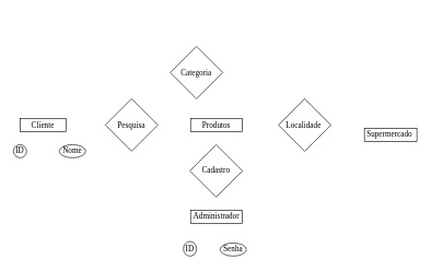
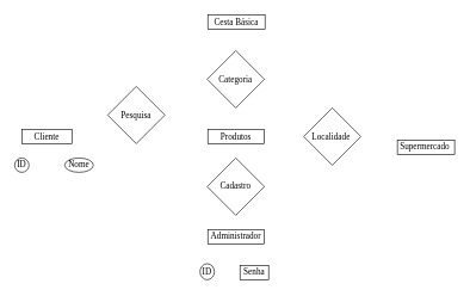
  <mxCell id="0" />
  <mxCell id="1" parent="0" />
- <mxCell id="2" value="&lt;font face=&quot;Times New Roman&quot;&gt;Senha&lt;/font&gt;" style="ellipse;whiteSpace=wrap;html=1;" vertex="1" parent="1"><mxGeometry x="335" y="370" width="40" height="20" as="geometry" /></mxCell>
+ <mxCell id="2" value="&lt;font face=&quot;Times New Roman&quot;&gt;Senha&lt;/font&gt;" style="whiteSpace=wrap;html=1;rounded=0;" vertex="1" parent="1"><mxGeometry x="335" y="370" width="40" height="20" as="geometry" /></mxCell>
  <mxCell id="3" value="&lt;font face=&quot;Times New Roman&quot;&gt;ID&lt;/font&gt;" style="ellipse;whiteSpace=wrap;html=1;" vertex="1" parent="1"><mxGeometry x="20" y="220" width="20" height="20" as="geometry" /></mxCell>
  <mxCell id="4" value="&lt;font face=&quot;Times New Roman&quot;&gt;Cliente&lt;/font&gt;" style="rounded=0;whiteSpace=wrap;html=1;" vertex="1" parent="1"><mxGeometry x="30" y="180" width="70" height="20" as="geometry" /></mxCell>
  <mxCell id="5" value="&lt;font face=&quot;Times New Roman&quot;&gt;Nome&lt;/font&gt;" style="ellipse;whiteSpace=wrap;html=1;" vertex="1" parent="1"><mxGeometry x="90" y="220" width="40" height="20" as="geometry" /></mxCell>
- <mxCell id="6" value="&lt;font face=&quot;Times New Roman&quot;&gt;Pesquisa&lt;/font&gt;" style="rhombus;whiteSpace=wrap;html=1;" vertex="1" parent="1"><mxGeometry x="160" y="150" width="80" height="80" as="geometry" /></mxCell>
+ <mxCell id="6" value="&lt;font face=&quot;Times New Roman&quot;&gt;Pesquisa&lt;/font&gt;" style="rhombus;whiteSpace=wrap;html=1;" vertex="1" parent="1"><mxGeometry x="150" y="120" width="80" height="80" as="geometry" /></mxCell>
  <mxCell id="7" value="&lt;font face=&quot;Times New Roman&quot;&gt;Produtos&lt;/font&gt;" style="rounded=0;whiteSpace=wrap;html=1;" vertex="1" parent="1"><mxGeometry x="290" y="180" width="79.17" height="20" as="geometry" /></mxCell>
  <mxCell id="8" value="&lt;font face=&quot;Times New Roman&quot;&gt;Cadastro&lt;/font&gt;" style="rhombus;whiteSpace=wrap;html=1;" vertex="1" parent="1"><mxGeometry x="289.17" y="220" width="80" height="80" as="geometry" /></mxCell>
  <mxCell id="9" value="&lt;font face=&quot;Times New Roman&quot;&gt;Administrador&lt;/font&gt;" style="rounded=0;whiteSpace=wrap;html=1;" vertex="1" parent="1"><mxGeometry x="290" y="320" width="79.17" height="20" as="geometry" /></mxCell>
  <mxCell id="10" value="&lt;font face=&quot;Times New Roman&quot;&gt;ID&lt;/font&gt;" style="ellipse;whiteSpace=wrap;html=1;rotation=0;direction=north;" vertex="1" parent="1"><mxGeometry x="279.17" y="367.72" width="20" height="22.34" as="geometry" /></mxCell>
- <mxCell id="11" value="&lt;font face=&quot;Times New Roman&quot;&gt;Categoria&lt;/font&gt;" style="rhombus;whiteSpace=wrap;html=1;" vertex="1" parent="1"><mxGeometry x="259.17" y="70" width="80" height="80" as="geometry" /></mxCell>
+ <mxCell id="11" value="&lt;font face=&quot;Times New Roman&quot;&gt;Categoria&lt;/font&gt;" style="rhombus;whiteSpace=wrap;html=1;" vertex="1" parent="1"><mxGeometry x="289.17" y="70" width="80" height="80" as="geometry" /></mxCell>
+ <mxCell id="12" value="&lt;font face=&quot;Times New Roman&quot;&gt;Cesta Básica&lt;/font&gt;" style="rounded=0;whiteSpace=wrap;html=1;" vertex="1" parent="1"><mxGeometry x="290" y="20" width="80" height="20" as="geometry" /></mxCell>
  <mxCell id="13" value="&lt;font face=&quot;Times New Roman&quot;&gt;Localidade&amp;nbsp;&lt;/font&gt;" style="rhombus;whiteSpace=wrap;html=1;" vertex="1" parent="1"><mxGeometry x="424" y="150" width="80" height="80" as="geometry" /></mxCell>
  <mxCell id="14" value="&lt;font face=&quot;Times New Roman&quot;&gt;Supermercado&amp;nbsp;&lt;/font&gt;" style="rounded=0;whiteSpace=wrap;html=1;" vertex="1" parent="1"><mxGeometry x="555" y="195" width="80" height="20" as="geometry" /></mxCell>
